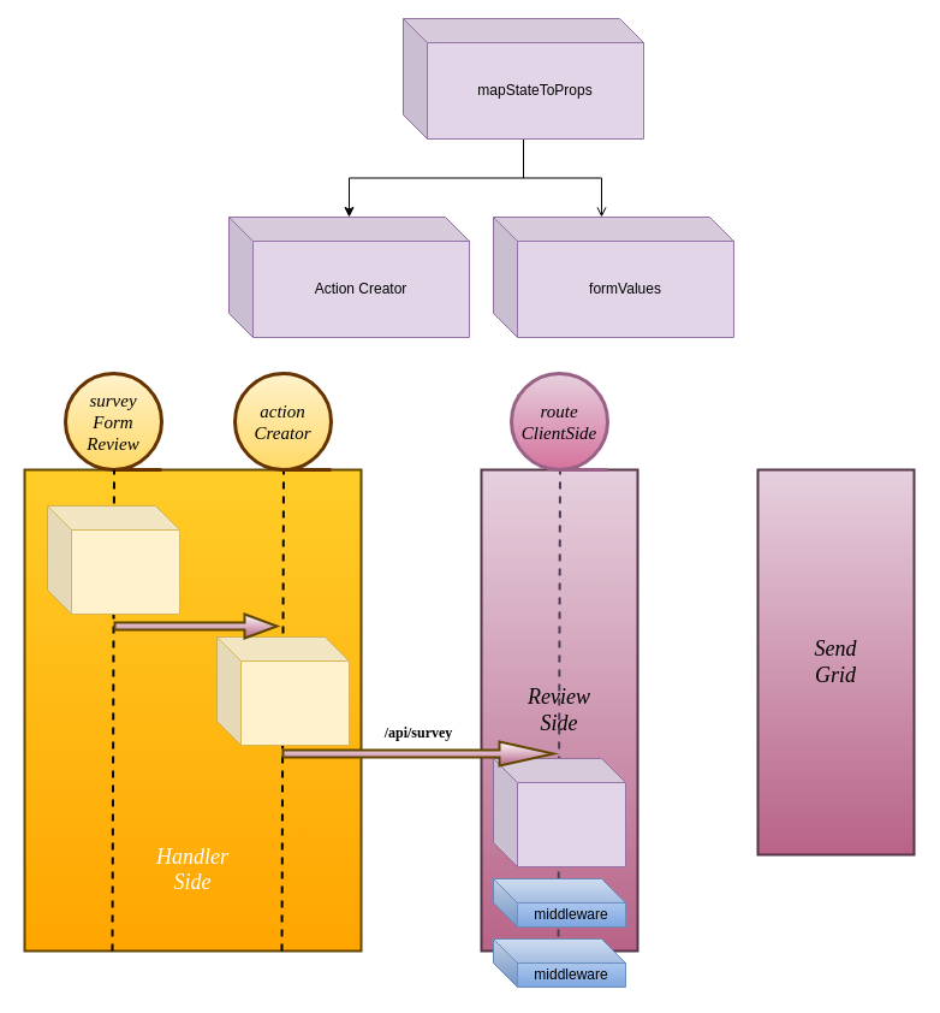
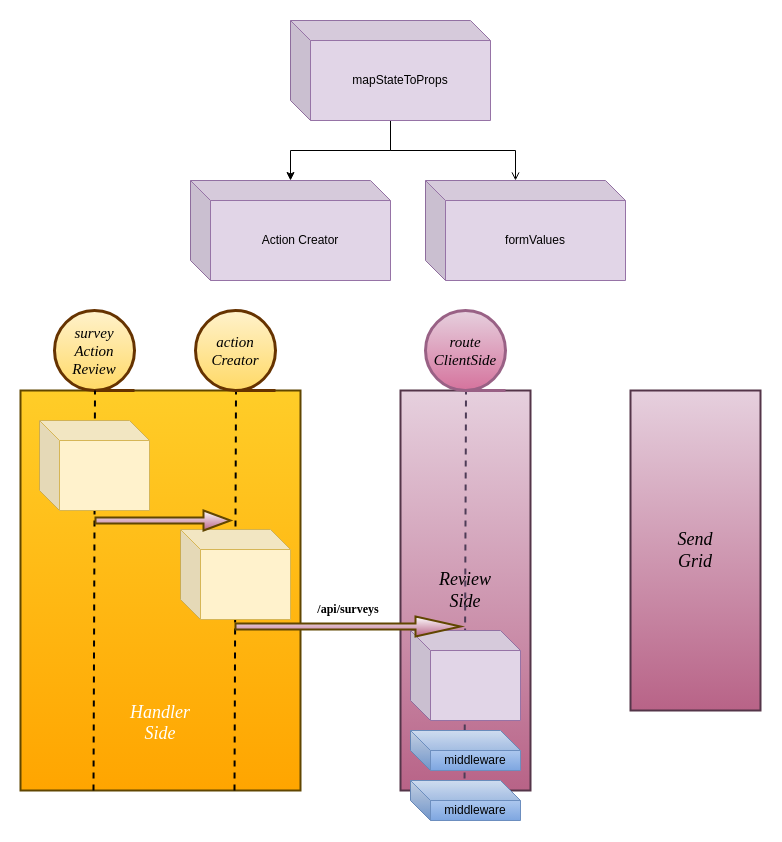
  <mxCell id="0" />
  <mxCell id="1" parent="0" />
  <mxCell id="2" value="Action Creator" style="shape=cube;whiteSpace=wrap;html=1;boundedLbl=1;backgroundOutline=1;darkOpacity=0.05;darkOpacity2=0.1;fillColor=#e1d5e7;strokeColor=#9673a6;" parent="1" vertex="1"><mxGeometry x="190" y="180" width="200" height="100" as="geometry" /></mxCell>
- <mxCell id="3" value="formValues" style="shape=cube;whiteSpace=wrap;html=1;boundedLbl=1;backgroundOutline=1;darkOpacity=0.05;darkOpacity2=0.1;fillColor=#e1d5e7;strokeColor=#9673a6;" parent="1" vertex="1"><mxGeometry x="410" y="180" width="200" height="100" as="geometry" /></mxCell>
+ <mxCell id="3" value="formValues" style="shape=cube;whiteSpace=wrap;html=1;boundedLbl=1;backgroundOutline=1;darkOpacity=0.05;darkOpacity2=0.1;fillColor=#e1d5e7;strokeColor=#9673a6;" parent="1" vertex="1"><mxGeometry x="425" y="180" width="200" height="100" as="geometry" /></mxCell>
  <mxCell id="4" value="" style="edgeStyle=orthogonalEdgeStyle;rounded=0;orthogonalLoop=1;jettySize=auto;html=1;" parent="1" source="6" target="2" edge="1"><mxGeometry relative="1" as="geometry" /></mxCell>
  <mxCell id="5" style="edgeStyle=orthogonalEdgeStyle;rounded=0;orthogonalLoop=1;jettySize=auto;html=1;entryX=0;entryY=0;entryDx=90;entryDy=0;entryPerimeter=0;endArrow=open;" parent="1" source="6" target="3" edge="1"><mxGeometry relative="1" as="geometry"><mxPoint x="390" y="230" as="targetPoint" /></mxGeometry></mxCell>
- <mxCell id="6" value="mapStateToProps" style="shape=cube;whiteSpace=wrap;html=1;boundedLbl=1;backgroundOutline=1;darkOpacity=0.05;darkOpacity2=0.1;fillColor=#e1d5e7;strokeColor=#9673a6;" parent="1" vertex="1"><mxGeometry x="335" y="15" width="200" height="100" as="geometry" /></mxCell>
+ <mxCell id="6" value="mapStateToProps" style="shape=cube;whiteSpace=wrap;html=1;boundedLbl=1;backgroundOutline=1;darkOpacity=0.05;darkOpacity2=0.1;fillColor=#e1d5e7;strokeColor=#9673a6;" parent="1" vertex="1"><mxGeometry x="290" y="20" width="200" height="100" as="geometry" /></mxCell>
  <mxCell id="7" value="Review&lt;br style=&quot;font-size: 18px&quot;&gt;Side" style="rounded=0;whiteSpace=wrap;html=1;fillColor=#e6d0de;strokeColor=#543549;fontSize=18;fontFamily=Comic Sans MS;fontStyle=2;horizontal=1;gradientColor=#B86387;strokeWidth=2;" parent="1" vertex="1"><mxGeometry x="400" y="390" width="130" height="400" as="geometry" /></mxCell>
  <mxCell id="8" value="Handler&lt;br style=&quot;font-size: 18px&quot;&gt;Side&lt;br&gt;&lt;br&gt;&lt;br&gt;" style="rounded=0;whiteSpace=wrap;html=1;gradientColor=#ffa500;fillColor=#ffcd28;strokeColor=#614600;fontSize=18;fontFamily=Comic Sans MS;fontColor=#FFFFFF;fontStyle=2;horizontal=1;strokeWidth=2;verticalAlign=bottom;" parent="1" vertex="1"><mxGeometry x="20" y="390" width="280" height="400" as="geometry" /></mxCell>
  <mxCell id="9" value="" style="endArrow=none;dashed=1;html=1;strokeWidth=2;" parent="1" edge="1"><mxGeometry width="50" height="50" relative="1" as="geometry"><mxPoint x="234" y="790" as="sourcePoint" /><mxPoint x="235.5" y="390" as="targetPoint" /></mxGeometry></mxCell>
  <mxCell id="10" value="" style="shape=cube;whiteSpace=wrap;html=1;boundedLbl=1;backgroundOutline=1;darkOpacity=0.05;darkOpacity2=0.1;fillColor=#fff2cc;strokeColor=#d6b656;" parent="1" vertex="1"><mxGeometry x="180" y="529" width="110" height="90" as="geometry" /></mxCell>
- <mxCell id="11" value="&lt;font style=&quot;font-size: 15px&quot;&gt;&lt;i&gt;survey&lt;br&gt;Form&lt;br&gt;Review&lt;/i&gt;&lt;/font&gt;" style="shape=tapeData;whiteSpace=wrap;html=1;perimeter=ellipsePerimeter;fontFamily=Comic Sans MS;fontSize=7;gradientColor=#ffd966;fillColor=#fff2cc;strokeColor=#663300;strokeWidth=3;" parent="1" vertex="1"><mxGeometry x="54" y="310" width="80" height="80" as="geometry" /></mxCell>
+ <mxCell id="11" value="&lt;font style=&quot;font-size: 15px&quot;&gt;&lt;i&gt;survey&lt;br&gt;Action&lt;br&gt;Review&lt;/i&gt;&lt;/font&gt;" style="shape=tapeData;whiteSpace=wrap;html=1;perimeter=ellipsePerimeter;fontFamily=Comic Sans MS;fontSize=7;gradientColor=#ffd966;fillColor=#fff2cc;strokeColor=#663300;strokeWidth=3;" parent="1" vertex="1"><mxGeometry x="54" y="310" width="80" height="80" as="geometry" /></mxCell>
  <mxCell id="12" value="&lt;span style=&quot;font-size: 15px&quot;&gt;&lt;i&gt;action&lt;br&gt;Creator&lt;/i&gt;&lt;/span&gt;" style="shape=tapeData;whiteSpace=wrap;html=1;perimeter=ellipsePerimeter;fontFamily=Comic Sans MS;fontSize=7;gradientColor=#ffd966;fillColor=#fff2cc;strokeColor=#663300;strokeWidth=3;" parent="1" vertex="1"><mxGeometry x="195" y="310" width="80" height="80" as="geometry" /></mxCell>
  <mxCell id="13" value="" style="endArrow=none;dashed=1;html=1;strokeWidth=2;" parent="1" edge="1"><mxGeometry width="50" height="50" relative="1" as="geometry"><mxPoint x="93" y="790" as="sourcePoint" /><mxPoint x="94.5" y="390" as="targetPoint" /></mxGeometry></mxCell>
  <mxCell id="14" value="" style="shape=cube;whiteSpace=wrap;html=1;boundedLbl=1;backgroundOutline=1;darkOpacity=0.05;darkOpacity2=0.1;fillColor=#fff2cc;strokeColor=#d6b656;" parent="1" vertex="1"><mxGeometry x="39" y="420" width="110" height="90" as="geometry" /></mxCell>
  <mxCell id="15" value="" style="shape=singleArrow;whiteSpace=wrap;html=1;strokeColor=#614600;strokeWidth=2;gradientColor=#B86387;fontFamily=Comic Sans MS;fontSize=7;fontColor=#000000;" parent="1" vertex="1"><mxGeometry x="95" y="510" width="135" height="20" as="geometry" /></mxCell>
  <mxCell id="16" value="" style="endArrow=none;dashed=1;html=1;fillColor=#e1d5e7;strokeColor=#4E3C57;strokeWidth=2;" parent="1" edge="1"><mxGeometry width="50" height="50" relative="1" as="geometry"><mxPoint x="464" y="790" as="sourcePoint" /><mxPoint x="465.5" y="390" as="targetPoint" /></mxGeometry></mxCell>
  <mxCell id="17" value="" style="shape=cube;whiteSpace=wrap;html=1;boundedLbl=1;backgroundOutline=1;darkOpacity=0.05;darkOpacity2=0.1;fillColor=#e1d5e7;strokeColor=#9673a6;" parent="1" vertex="1"><mxGeometry x="410" y="630" width="110" height="90" as="geometry" /></mxCell>
  <mxCell id="18" value="" style="shape=singleArrow;whiteSpace=wrap;html=1;strokeColor=#614600;strokeWidth=2;gradientColor=#B86387;fontFamily=Comic Sans MS;fontSize=7;fontColor=#000000;" parent="1" vertex="1"><mxGeometry x="235" y="616" width="225" height="20" as="geometry" /></mxCell>
- <mxCell id="19" value="/api/survey" style="text;html=1;strokeColor=none;fillColor=none;align=center;verticalAlign=middle;whiteSpace=wrap;rounded=0;fontFamily=Comic Sans MS;fontSize=12;fontColor=#000000;fontStyle=1" parent="1" vertex="1"><mxGeometry x="308.75" y="599" width="77.5" height="20" as="geometry" /></mxCell>
+ <mxCell id="19" value="/api/surveys" style="text;html=1;strokeColor=none;fillColor=none;align=center;verticalAlign=middle;whiteSpace=wrap;rounded=0;fontFamily=Comic Sans MS;fontSize=12;fontColor=#000000;fontStyle=1" parent="1" vertex="1"><mxGeometry x="308.75" y="599" width="77.5" height="20" as="geometry" /></mxCell>
  <mxCell id="20" value="&lt;span style=&quot;font-size: 15px&quot;&gt;&lt;i&gt;route&lt;br&gt;ClientSide&lt;br&gt;&lt;/i&gt;&lt;/span&gt;" style="shape=tapeData;whiteSpace=wrap;html=1;perimeter=ellipsePerimeter;fontFamily=Comic Sans MS;fontSize=7;gradientColor=#d5739d;fillColor=#e6d0de;strokeColor=#996185;strokeWidth=3;" parent="1" vertex="1"><mxGeometry x="425" y="310" width="80" height="80" as="geometry" /></mxCell>
  <mxCell id="21" value="middleware" style="shape=cube;whiteSpace=wrap;html=1;boundedLbl=1;backgroundOutline=1;darkOpacity=0.05;darkOpacity2=0.1;fillColor=#dae8fc;strokeColor=#6c8ebf;gradientColor=#7ea6e0;" parent="1" vertex="1"><mxGeometry x="410" y="730" width="110" height="40" as="geometry" /></mxCell>
  <mxCell id="22" value="middleware" style="shape=cube;whiteSpace=wrap;html=1;boundedLbl=1;backgroundOutline=1;darkOpacity=0.05;darkOpacity2=0.1;fillColor=#dae8fc;strokeColor=#6c8ebf;gradientColor=#7ea6e0;" parent="1" vertex="1"><mxGeometry x="410" y="780" width="110" height="40" as="geometry" /></mxCell>
  <mxCell id="23" value="Send&lt;br&gt;Grid" style="rounded=0;whiteSpace=wrap;html=1;fillColor=#e6d0de;strokeColor=#543549;fontSize=18;fontFamily=Comic Sans MS;fontStyle=2;horizontal=1;gradientColor=#B86387;strokeWidth=2;" parent="1" vertex="1"><mxGeometry x="630" y="390" width="130" height="320" as="geometry" /></mxCell>
